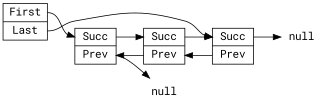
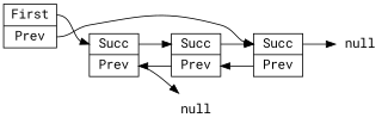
  digraph {
    rankdir=LR
    fontname="Roboto Mono"
    node [shape=record fontname="Roboto Mono"]
    edge [headport=succ tailport=succ fontname="Roboto Mono"]
-   n1 [label="<first> First|<last> Last"]
+   n1 [label="<first> First|<last> Prev"]
    n2 [label="<succ> Succ|<prev> Prev"]
    n3 [label="<succ> Succ|<prev> Prev"]
    n4 [label="<succ> Succ|<prev> Prev"]
    n5 [label=null shape=plaintext]
    n6 [label=null shape=plaintext]
    subgraph sub_1 {
      label=<b3Base<T>>
      n1
    }
    subgraph sub_2 {
      n2
      n3
      n4
    }
    n1 -> n2 [tailport=first]
    n1 -> n4 [tailport=last]
    n2 -> n3
    n2 -> n5 [tailport=prev headport=""]
    n3 -> n2 [headport=prev tailport=prev]
    n3 -> n4
    n4 -> n3 [headport=prev tailport=prev]
    n4 -> n6 [headport=""]
  }
